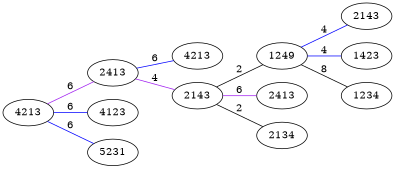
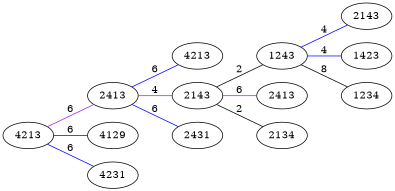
  graph {
    rankdir=LR
    edge [color=blue]
    n1 [label=4213]
    n2 [label=2413]
-   n3 [label=4123]
-   n4 [label=5231]
+   n3 [label=4129]
+   n4 [label=4231]
    n5 [label=4213]
    n6 [label=2143]
-   n8 [label=1249]
+   n7 [label=2431]
+   n8 [label=1243]
    n9 [label=2413]
    n10 [label=2134]
    n11 [label=2143]
    n12 [label=1423]
    n13 [label=1234]
    n1 -- n2 [color=purple label=6]
    n1 -- n3 [label=6]
    n1 -- n4 [label=6]
    n2 -- n5 [label=6]
    n2 -- n6 [color=purple label=4]
+   n2 -- n7 [label=6]
    n6 -- n8 [color=black label=2]
    n6 -- n9 [color=purple label=6]
    n6 -- n10 [color=black label=2]
    n8 -- n11 [label=4]
    n8 -- n12 [label=4]
    n8 -- n13 [color=black label=8]
  }
